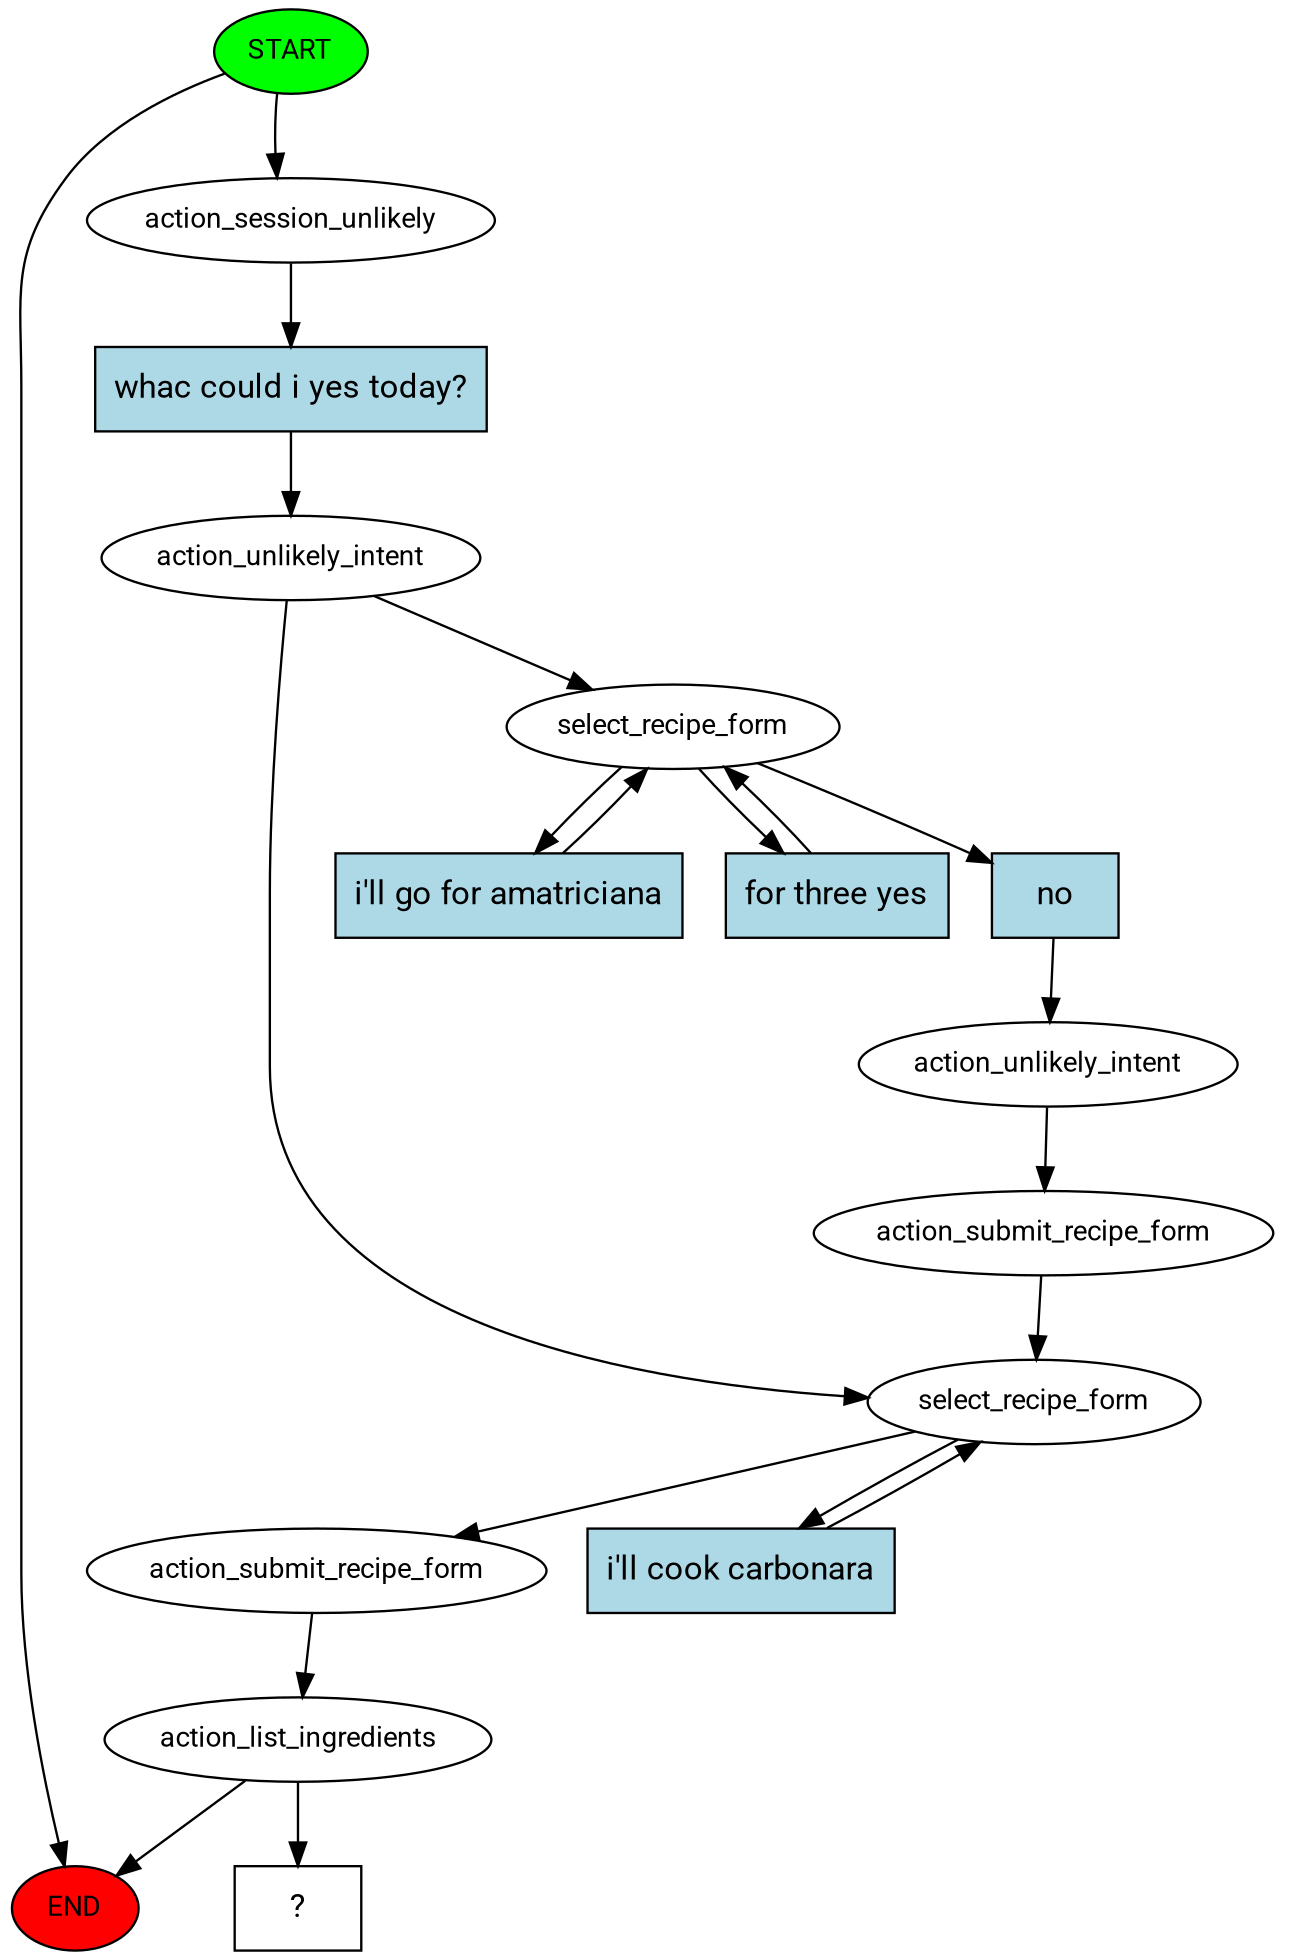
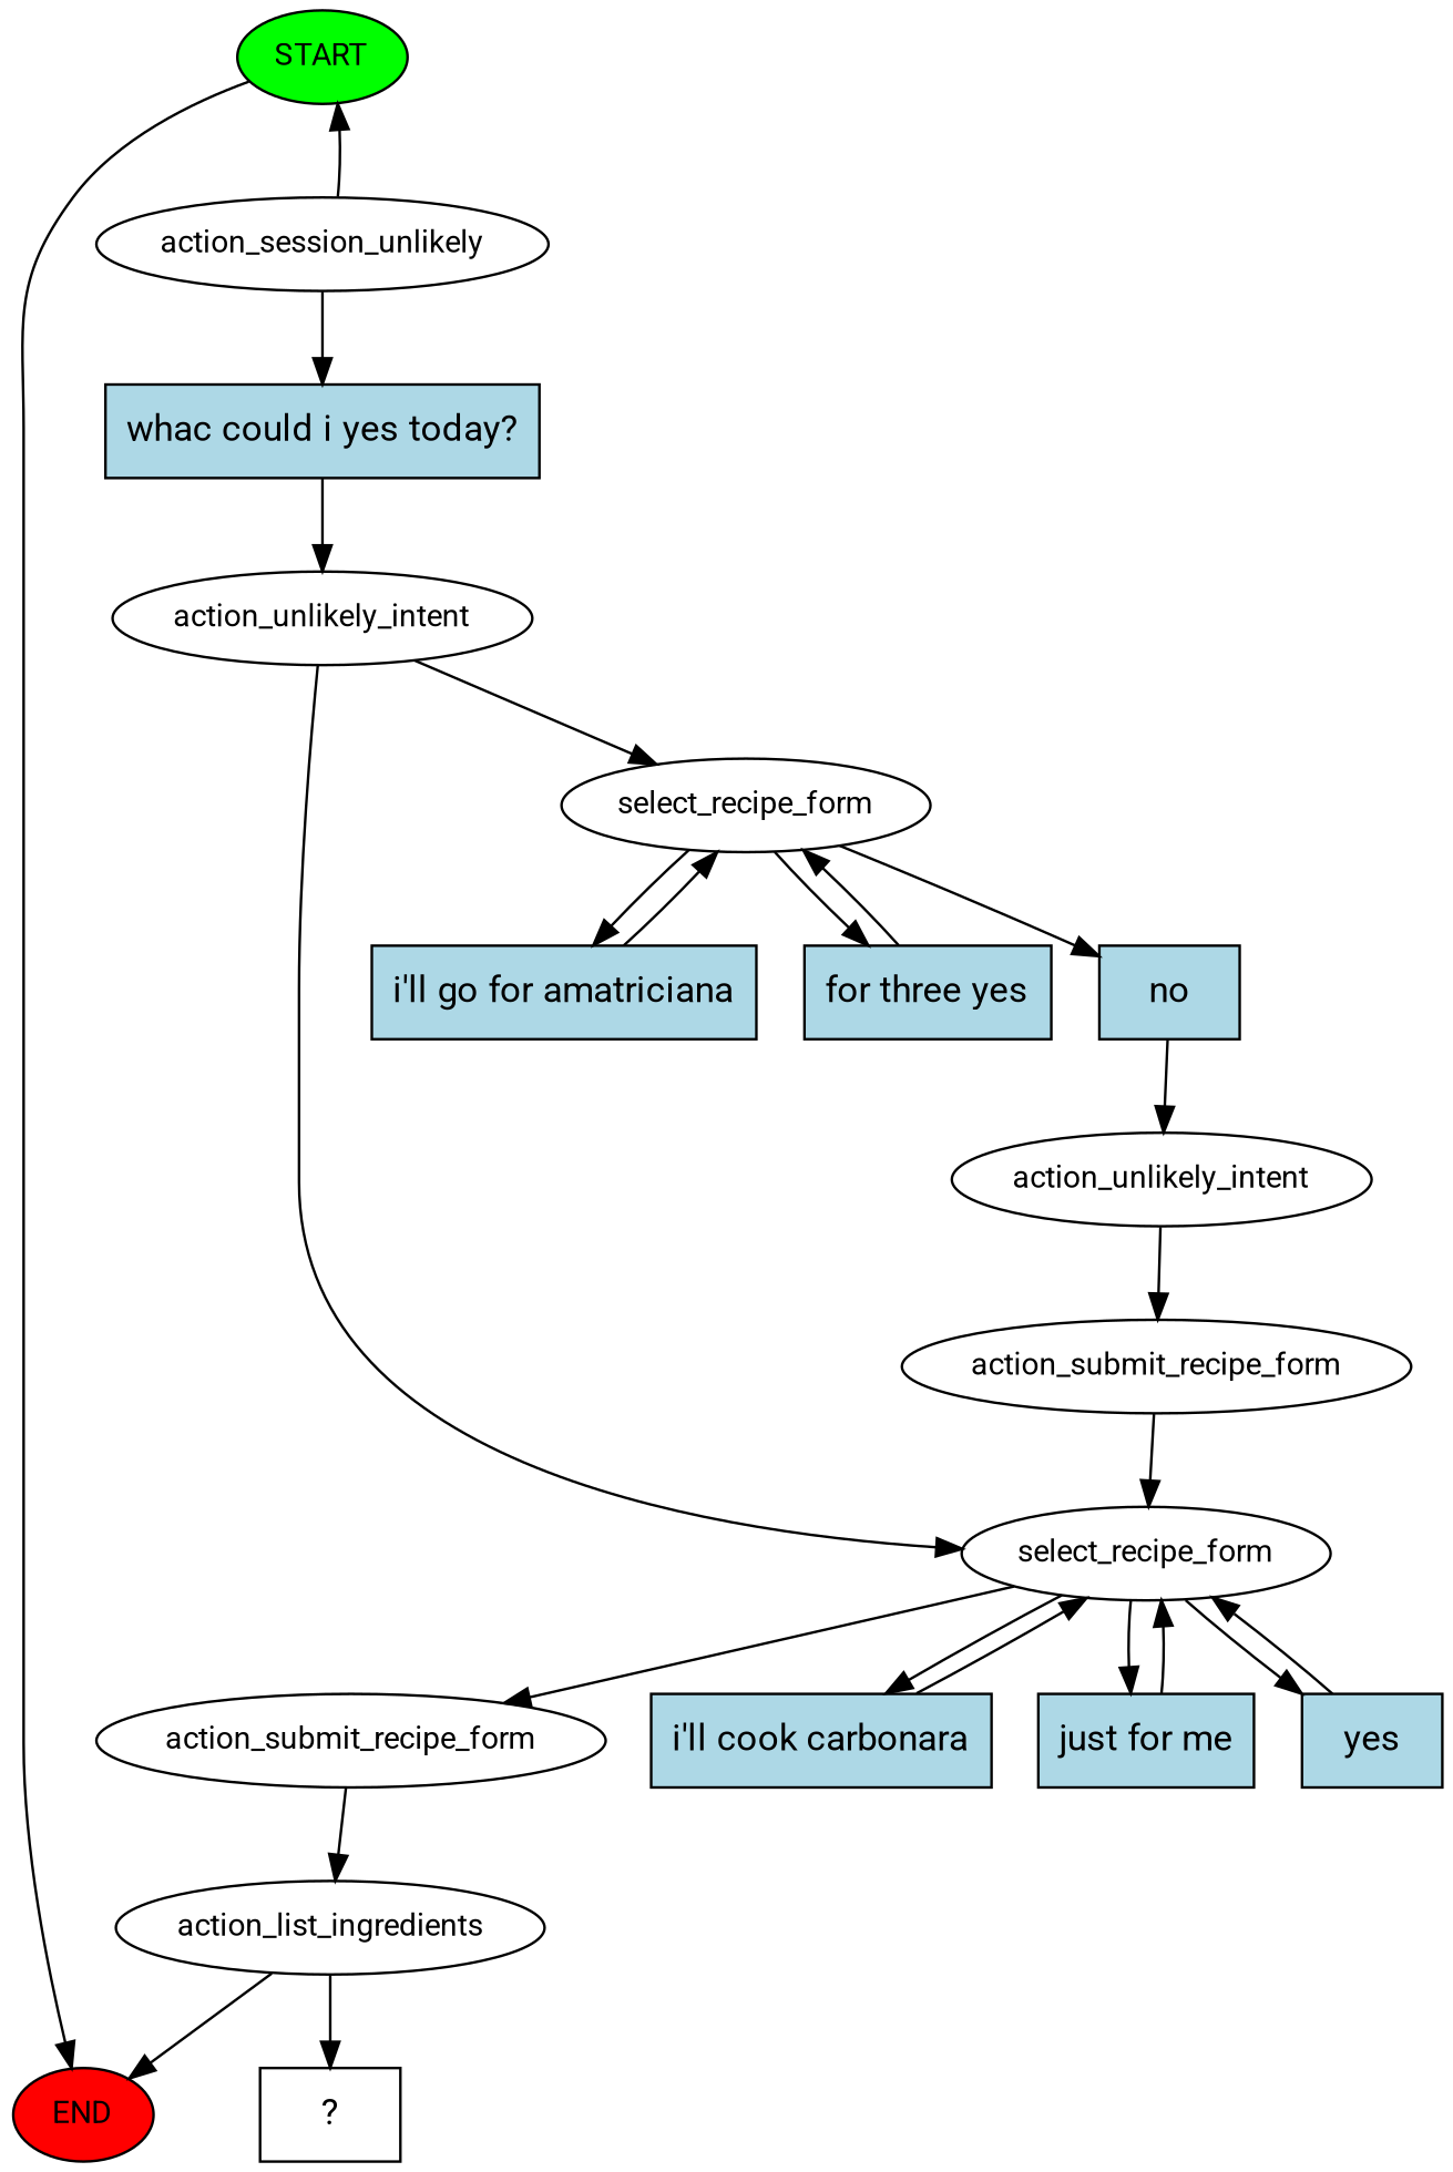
  digraph {
    fontname=Roboto
    node [fontname=Roboto fontsize=12]
    edge [fontname=Roboto]
    n1 [fillcolor=green label=START style=filled]
    n2 [fillcolor=red label=END style=filled]
    n3 [label=action_session_unlikely]
    n4 [fillcolor=lightblue label="whac could i yes today?" shape=rect style=filled fontsize=""]
    n5 [label=action_unlikely_intent]
    n6 [label=select_recipe_form]
    n7 [label=select_recipe_form]
    n8 [label=action_submit_recipe_form]
    n9 [fillcolor=lightblue label="i'll cook carbonara" shape=rect style=filled fontsize=""]
+   n10 [fillcolor=lightblue label="just for me" shape=rect style=filled fontsize=""]
+   n11 [fillcolor=lightblue label=yes shape=rect style=filled fontsize=""]
    n12 [fillcolor=lightblue label="i'll go for amatriciana" shape=rect style=filled fontsize=""]
    n13 [fillcolor=lightblue label="for three yes" shape=rect style=filled fontsize=""]
    n14 [fillcolor=lightblue label=no shape=rect style=filled fontsize=""]
    n15 [label=action_list_ingredients]
    n16 [label="  ?  " shape=rect fontsize=""]
    n17 [label=action_unlikely_intent]
    n18 [label=action_submit_recipe_form]
    n1 -> n2
-   n1 -> n3
+   n3 -> n1
    n3 -> n4
    n4 -> n5
    n5 -> n6
    n5 -> n7
    n6 -> n8
    n6 -> n9
+   n6 -> n10
+   n6 -> n11
    n7 -> n12
    n7 -> n13
    n7 -> n14
    n8 -> n15
    n9 -> n6
+   n10 -> n6
+   n11 -> n6
    n12 -> n7
    n13 -> n7
    n14 -> n17
    n15 -> n2
    n15 -> n16
    n17 -> n18
    n18 -> n6
  }
